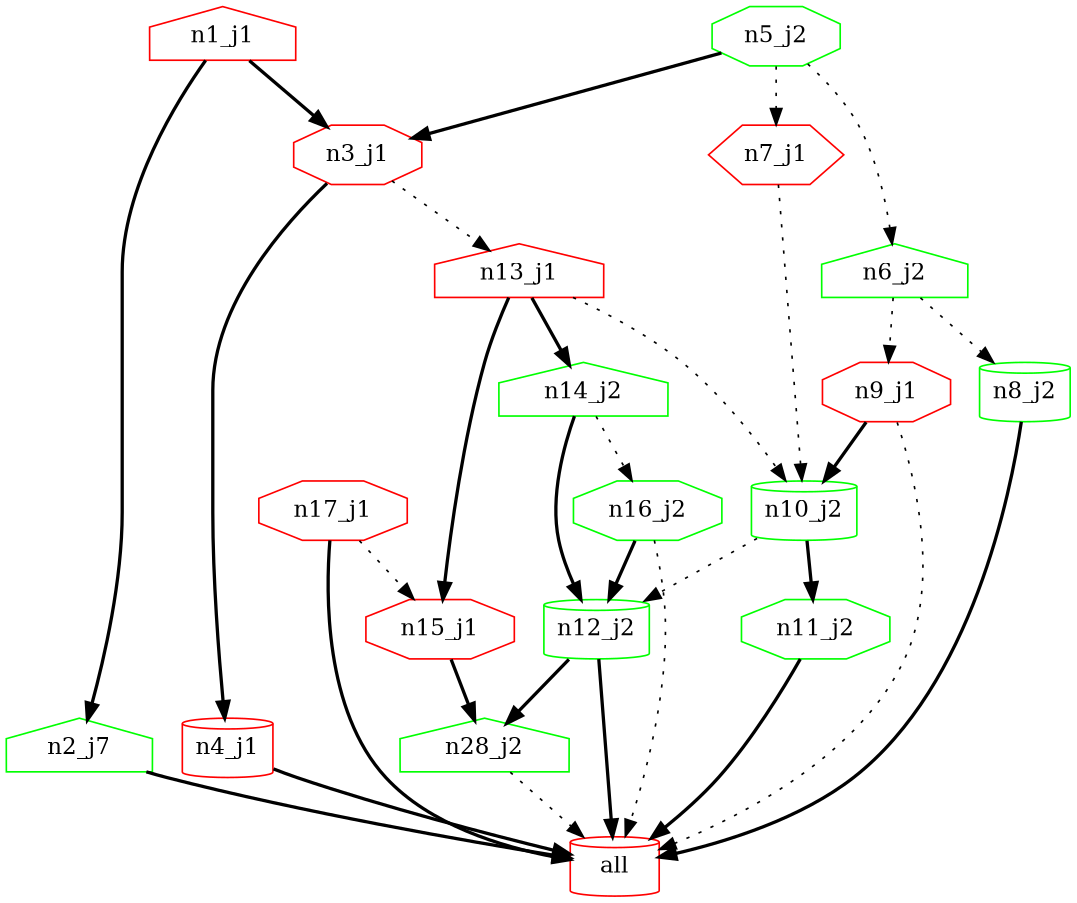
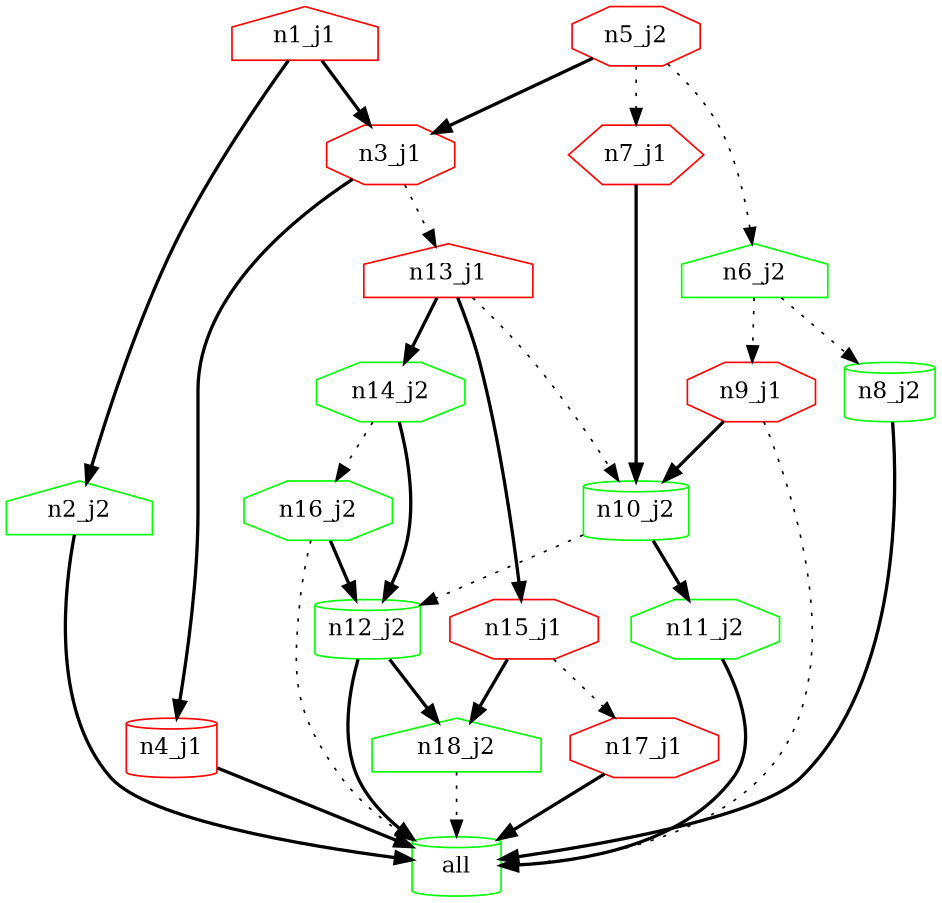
  digraph {
    node [color=green shape=octagon]
    edge [style=bold]
-   n1 [color=red label=all shape=cylinder]
+   n1 [label=all shape=cylinder]
    n2 [color=red label=n1_j1 shape=house]
-   n3 [label=n2_j7 shape=house]
+   n3 [label=n2_j2 shape=house]
    n4 [color=red label=n3_j1]
    n5 [color=red label=n13_j1 shape=house]
    n6 [color=red label=n4_j1 shape=cylinder]
    n7 [label=n10_j2 shape=cylinder]
    n8 [label=n11_j2]
    n9 [label=n12_j2 shape=cylinder]
-   n10 [label=n28_j2 shape=house]
-   n11 [label=n14_j2 shape=house]
+   n10 [label=n18_j2 shape=house]
+   n11 [label=n14_j2]
    n12 [color=red label=n15_j1]
    n13 [label=n16_j2]
    n14 [color=red label=n17_j1]
-   n15 [label=n5_j2]
+   n15 [color=red label=n5_j2]
    n16 [label=n6_j2 shape=house]
    n17 [color=red label=n7_j1 shape=hexagon]
    n18 [label=n8_j2 shape=cylinder]
    n19 [color=red label=n9_j1]
    n2 -> n3
    n2 -> n4
    n3 -> n1
    n4 -> n5 [style=dotted]
    n4 -> n6
    n5 -> n7 [style=dotted]
    n5 -> n11
    n5 -> n12
    n6 -> n1
    n7 -> n8
    n7 -> n9 [style=dotted]
    n8 -> n1
    n9 -> n1
    n9 -> n10
    n10 -> n1 [style=dotted]
    n11 -> n9
    n11 -> n13 [style=dotted]
    n12 -> n10
-   n14 -> n12 [style=dotted]
+   n12 -> n14 [style=dotted]
    n13 -> n1 [style=dotted]
    n13 -> n9
    n14 -> n1
    n15 -> n4
    n15 -> n16 [style=dotted]
    n15 -> n17 [style=dotted]
    n16 -> n18 [style=dotted]
    n16 -> n19 [style=dotted]
-   n17 -> n7 [style=dotted]
+   n17 -> n7
    n18 -> n1
    n19 -> n1 [style=dotted]
    n19 -> n7
  }
